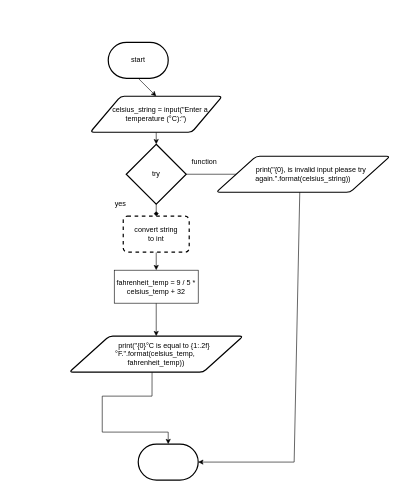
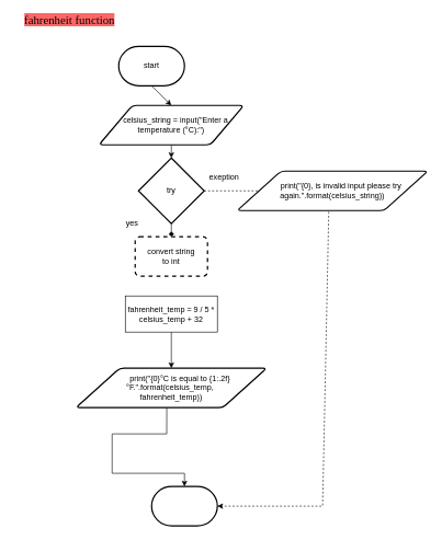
  <mxCell id="0" />
  <mxCell id="1" parent="0" />
+ <mxCell id="2" value="&lt;font style=&quot;font-size: 18px ; background-color: rgb(255 , 102 , 102)&quot; color=&quot;#000000&quot;&gt;fahrenheit function&lt;/font&gt;" style="text;html=1;align=center;verticalAlign=middle;resizable=0;points=[];autosize=1;strokeColor=none;fillColor=none;fontSize=12;fontFamily=Georgia;" parent="1" vertex="1"><mxGeometry x="20" y="20" width="170" height="20" as="geometry" /></mxCell>
  <mxCell id="3" style="edgeStyle=none;html=1;fontFamily=Helvetica;fontSize=12;entryX=0.5;entryY=0;entryDx=0;entryDy=0;exitX=0.5;exitY=1;exitDx=0;exitDy=0;exitPerimeter=0;" edge="1" parent="1" source="19" target="5"><mxGeometry relative="1" as="geometry"><mxPoint x="270" y="160" as="targetPoint" /><mxPoint x="260" y="130" as="sourcePoint" /></mxGeometry></mxCell>
  <mxCell id="4" style="edgeStyle=none;html=1;fontFamily=Helvetica;fontSize=12;entryX=0.5;entryY=0;entryDx=0;entryDy=0;entryPerimeter=0;" edge="1" parent="1" source="5" target="7"><mxGeometry relative="1" as="geometry" /></mxCell>
  <mxCell id="5" value="&lt;div&gt;&amp;nbsp; &amp;nbsp; celsius_string = input(&quot;Enter a temperature (°C):&quot;)&lt;/div&gt;" style="shape=parallelogram;html=1;strokeWidth=2;perimeter=parallelogramPerimeter;whiteSpace=wrap;rounded=1;arcSize=12;size=0.23;fontFamily=Helvetica;fontSize=12;" vertex="1" parent="1"><mxGeometry x="150" y="160" width="220" height="60" as="geometry" /></mxCell>
  <mxCell id="6" style="edgeStyle=none;html=1;fontFamily=Helvetica;fontSize=12;endArrow=diamond;" edge="1" parent="1" source="7" target="10"><mxGeometry relative="1" as="geometry" /></mxCell>
  <mxCell id="7" value="try" style="strokeWidth=2;html=1;shape=mxgraph.flowchart.decision;whiteSpace=wrap;fontFamily=Helvetica;fontSize=12;" vertex="1" parent="1"><mxGeometry x="210" y="240" width="100" height="100" as="geometry" /></mxCell>
- <mxCell id="8" value="function" style="text;html=1;align=center;verticalAlign=middle;resizable=0;points=[];autosize=1;strokeColor=none;fillColor=none;fontSize=12;fontFamily=Helvetica;" vertex="1" parent="1"><mxGeometry x="310" y="260" width="60" height="20" as="geometry" /></mxCell>
- <mxCell id="9" style="edgeStyle=none;html=1;fontFamily=Helvetica;fontSize=12;entryX=0.5;entryY=0;entryDx=0;entryDy=0;" edge="1" parent="1" source="10" target="14"><mxGeometry relative="1" as="geometry"><mxPoint x="290" y="460" as="targetPoint" /></mxGeometry></mxCell>
+ <mxCell id="8" value="exeption" style="text;html=1;align=center;verticalAlign=middle;resizable=0;points=[];autosize=1;strokeColor=none;fillColor=none;fontSize=12;fontFamily=Helvetica;" vertex="1" parent="1"><mxGeometry x="310" y="260" width="60" height="20" as="geometry" /></mxCell>
  <mxCell id="10" value="convert string &lt;br&gt;to int" style="rounded=1;whiteSpace=wrap;html=1;absoluteArcSize=1;arcSize=14;strokeWidth=2;fontFamily=Helvetica;fontSize=12;dashed=1;" vertex="1" parent="1"><mxGeometry x="205" y="360" width="110" height="60" as="geometry" /></mxCell>
  <mxCell id="11" value="yes" style="text;html=1;align=center;verticalAlign=middle;resizable=0;points=[];autosize=1;strokeColor=none;fillColor=none;fontSize=12;fontFamily=Helvetica;" vertex="1" parent="1"><mxGeometry x="185" y="330" width="30" height="20" as="geometry" /></mxCell>
  <mxCell id="12" value="&lt;font face=&quot;Helvetica&quot;&gt;&lt;span style=&quot;font-size: 12px&quot;&gt;stop&lt;/span&gt;&lt;/font&gt;" style="strokeWidth=2;html=1;shape=mxgraph.flowchart.terminator;whiteSpace=wrap;labelBackgroundColor=none;fontFamily=Georgia;fontSize=18;fontColor=#FFFFFF;" vertex="1" parent="1"><mxGeometry x="230" y="740" width="100" height="60" as="geometry" /></mxCell>
  <mxCell id="13" style="edgeStyle=none;rounded=0;html=1;entryX=0.5;entryY=0;entryDx=0;entryDy=0;fontFamily=Helvetica;fontSize=12;" edge="1" parent="1" source="14" target="18"><mxGeometry relative="1" as="geometry" /></mxCell>
  <mxCell id="14" value="fahrenheit_temp = 9 / 5 * celsius_temp + 32" style="rounded=0;whiteSpace=wrap;html=1;fontFamily=Helvetica;fontSize=12;" vertex="1" parent="1"><mxGeometry x="190" y="450" width="140" height="55" as="geometry" /></mxCell>
- <mxCell id="15" style="edgeStyle=none;html=1;fontFamily=Helvetica;fontSize=12;rounded=0;exitX=1;exitY=0.5;exitDx=0;exitDy=0;exitPerimeter=0;entryX=1;entryY=0.5;entryDx=0;entryDy=0;entryPerimeter=0;" edge="1" parent="1" source="7" target="12"><mxGeometry relative="1" as="geometry"><mxPoint x="300" y="630" as="targetPoint" /><Array as="points"><mxPoint x="500" y="290" /><mxPoint x="490" y="770" /></Array></mxGeometry></mxCell>
+ <mxCell id="15" style="edgeStyle=none;html=1;fontFamily=Helvetica;fontSize=12;rounded=0;exitX=1;exitY=0.5;exitDx=0;exitDy=0;exitPerimeter=0;entryX=1;entryY=0.5;entryDx=0;entryDy=0;entryPerimeter=0;dashed=1;" edge="1" parent="1" source="7" target="12"><mxGeometry relative="1" as="geometry"><mxPoint x="300" y="630" as="targetPoint" /><Array as="points"><mxPoint x="500" y="290" /><mxPoint x="490" y="770" /></Array></mxGeometry></mxCell>
  <mxCell id="16" value="&lt;div&gt;&amp;nbsp; &amp;nbsp; &amp;nbsp; &amp;nbsp; print(&quot;{0}, is invalid input please try again.&quot;.format(celsius_string))&lt;/div&gt;" style="shape=parallelogram;html=1;strokeWidth=2;perimeter=parallelogramPerimeter;whiteSpace=wrap;rounded=1;arcSize=12;size=0.23;fontFamily=Helvetica;fontSize=12;" vertex="1" parent="1"><mxGeometry x="360" y="260" width="290" height="60" as="geometry" /></mxCell>
  <mxCell id="17" style="edgeStyle=none;rounded=0;html=1;fontFamily=Helvetica;fontSize=12;entryX=0.5;entryY=0;entryDx=0;entryDy=0;entryPerimeter=0;exitX=0.476;exitY=0.983;exitDx=0;exitDy=0;exitPerimeter=0;" edge="1" parent="1" source="18" target="12"><mxGeometry relative="1" as="geometry"><mxPoint x="240" y="660" as="sourcePoint" /><mxPoint x="255" y="710" as="targetPoint" /><Array as="points"><mxPoint x="253" y="660" /><mxPoint x="170" y="660" /><mxPoint x="170" y="720" /><mxPoint x="280" y="720" /></Array></mxGeometry></mxCell>
  <mxCell id="18" value="&lt;div&gt;&amp;nbsp; &amp;nbsp; &amp;nbsp; &amp;nbsp; print(&quot;{0}°C is equal to {1:.2f}°F.&quot;.format(celsius_temp,&amp;nbsp;&lt;/div&gt;&lt;div&gt;fahrenheit_temp))&lt;/div&gt;" style="shape=parallelogram;html=1;strokeWidth=2;perimeter=parallelogramPerimeter;whiteSpace=wrap;rounded=1;arcSize=12;size=0.23;fontFamily=Helvetica;fontSize=12;" vertex="1" parent="1"><mxGeometry x="115" y="560" width="290" height="60" as="geometry" /></mxCell>
  <mxCell id="19" value="start" style="strokeWidth=2;html=1;shape=mxgraph.flowchart.terminator;whiteSpace=wrap;fontFamily=Helvetica;fontSize=12;" vertex="1" parent="1"><mxGeometry x="180" y="70" width="100" height="60" as="geometry" /></mxCell>
